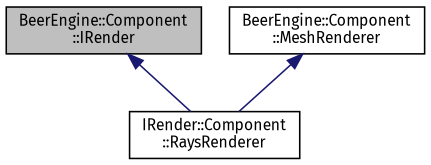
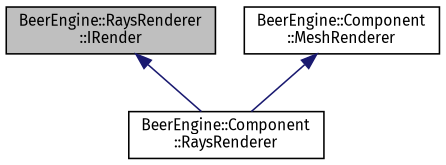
  digraph {
    fontname="Fira Sans"
    node [color=black fillcolor=white fontname="Fira Sans" fontsize=10 shape=record style=filled]
    edge [color=midnightblue dir=back fontname="Fira Sans" fontsize=10 labelfontname=Helvetica labelfontsize=10 style=solid]
-   n1 [fillcolor=grey75 fontcolor=black height=0.2 label="BeerEngine::Component\l::IRender" width=0.4]
-   n2 [height=0.2 label="IRender::Component\l::RaysRenderer" width=0.4]
+   n1 [fillcolor=grey75 fontcolor=black height=0.2 label="BeerEngine::RaysRenderer\l::IRender" width=0.4]
+   n2 [height=0.2 label="BeerEngine::Component\l::RaysRenderer" width=0.4]
    n3 [height=0.2 label="BeerEngine::Component\l::MeshRenderer" width=0.4]
    n1 -> n2
    n3 -> n2
  }
